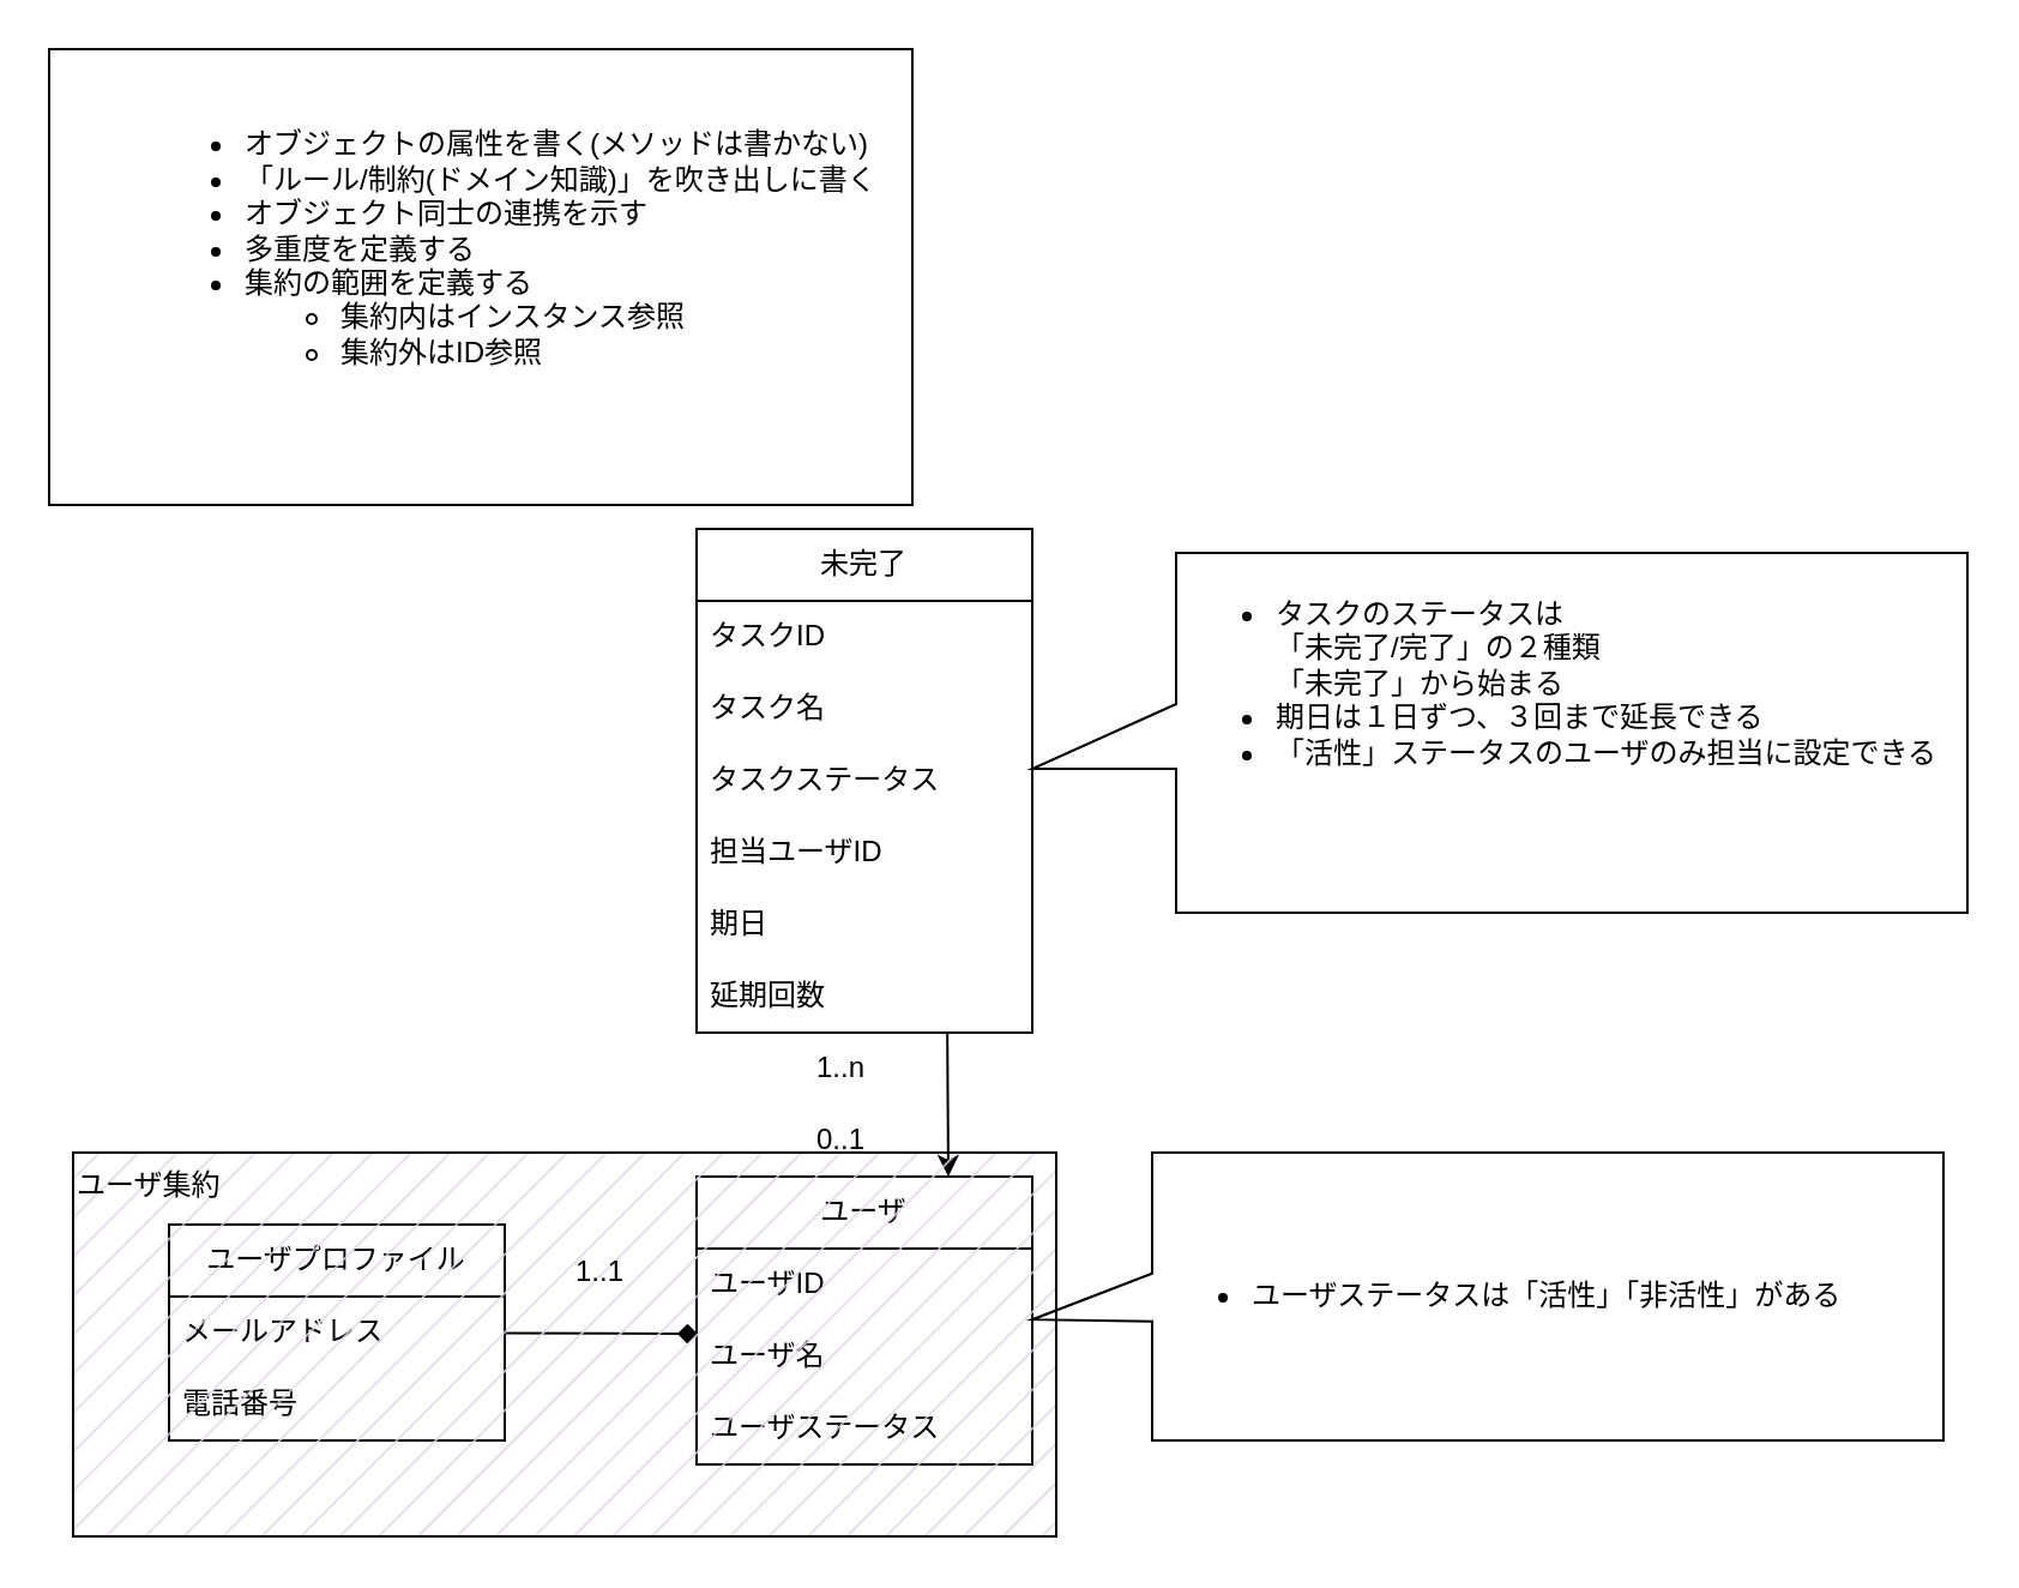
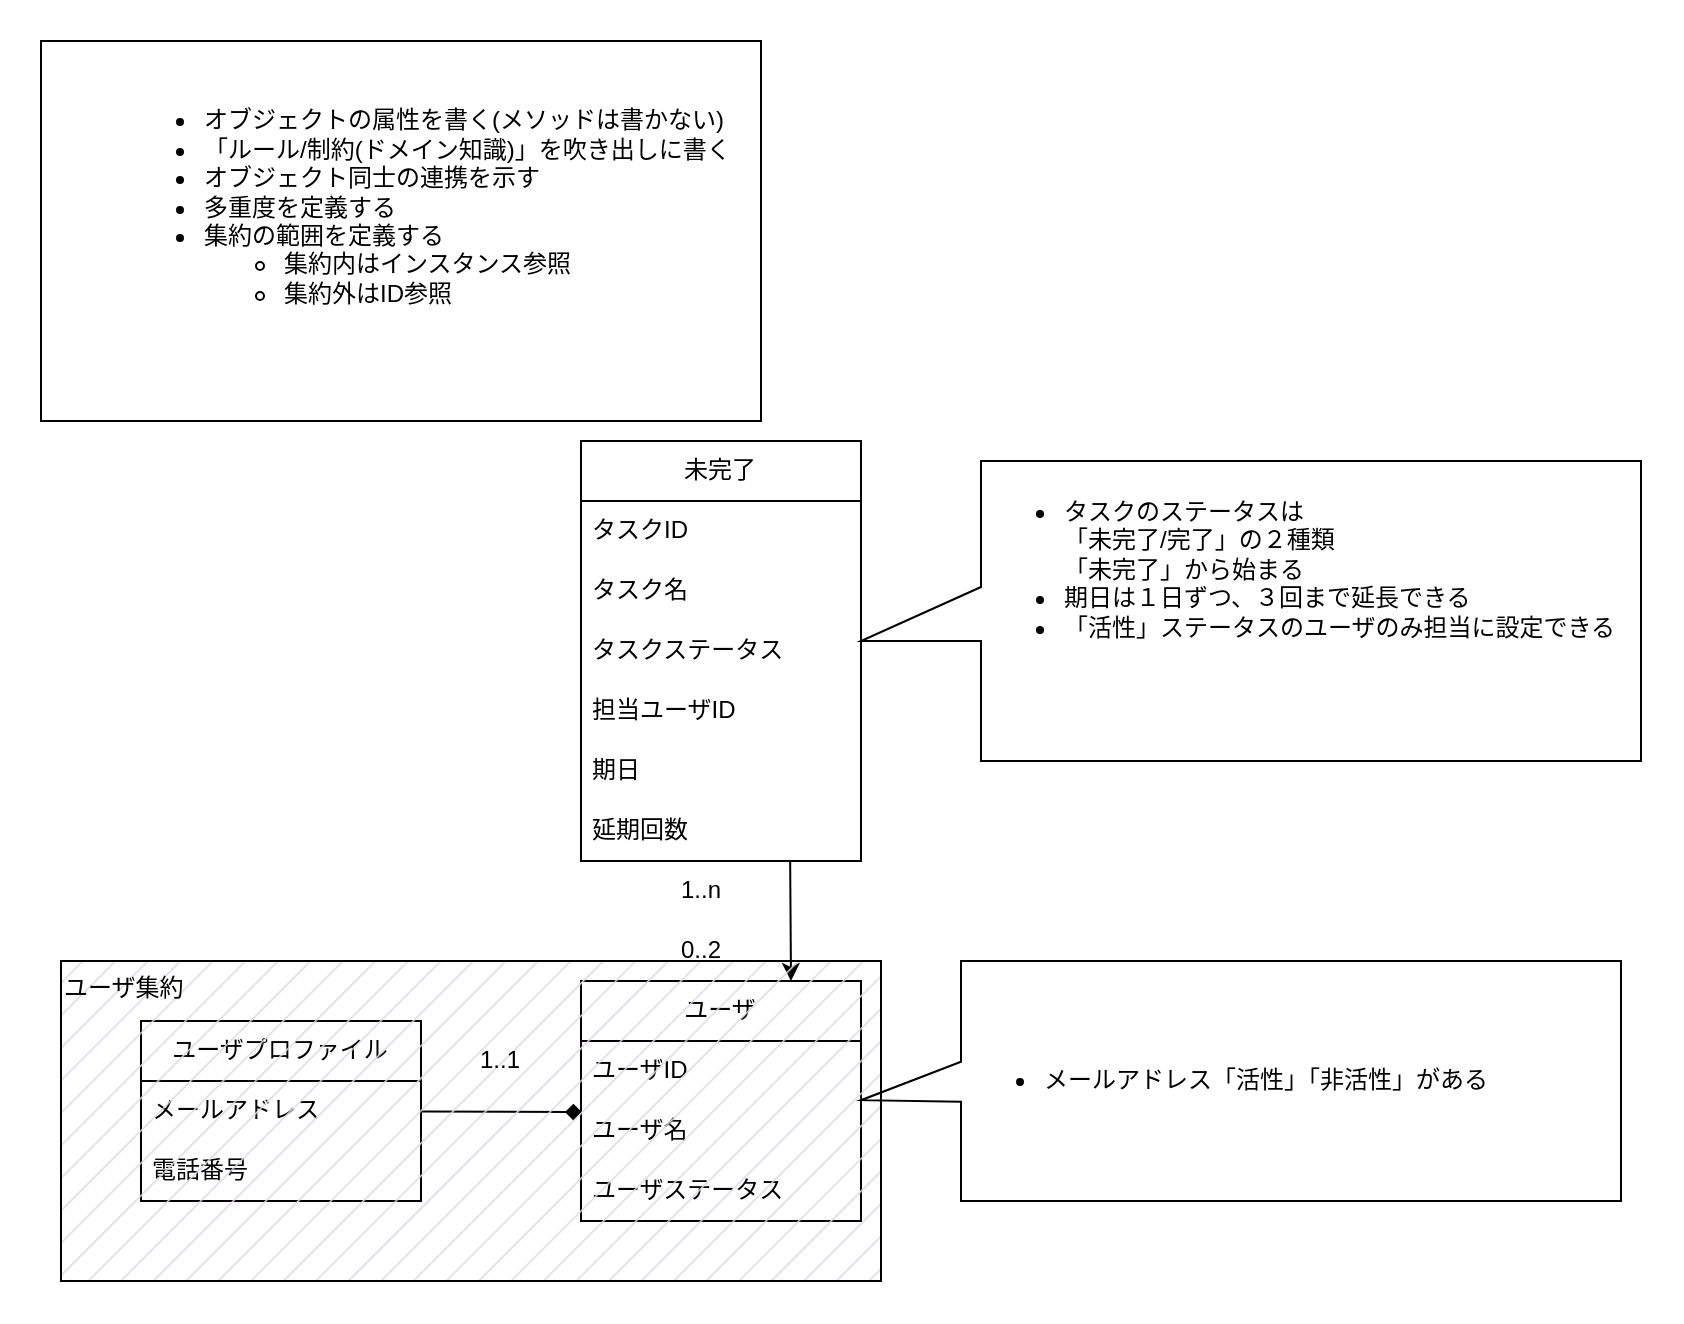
  <mxCell id="0" />
  <mxCell id="1" parent="0" />
  <mxCell id="2" value="&lt;blockquote style=&quot;margin: 0 0 0 40px; border: none; padding: 0px;&quot;&gt;&lt;/blockquote&gt;&lt;blockquote style=&quot;margin: 0 0 0 40px; border: none; padding: 0px;&quot;&gt;&lt;br&gt;&lt;/blockquote&gt;&lt;blockquote style=&quot;margin: 0 0 0 40px; border: none; padding: 0px;&quot;&gt;&lt;ul&gt;&lt;li&gt;オブジェクトの属性を書く(メソッドは書かない)&lt;br&gt;&lt;/li&gt;&lt;li&gt;「ルール/制約(ドメイン知識)」を吹き出しに書く&lt;/li&gt;&lt;li&gt;オブジェクト同士の連携を示す&lt;/li&gt;&lt;li&gt;多重度を定義する&lt;/li&gt;&lt;li&gt;集約の範囲を定義する&lt;/li&gt;&lt;ul&gt;&lt;li&gt;集約内はインスタンス参照&lt;/li&gt;&lt;li&gt;集約外はID参照&lt;/li&gt;&lt;/ul&gt;&lt;/ul&gt;&lt;/blockquote&gt;" style="rounded=0;whiteSpace=wrap;html=1;align=left;horizontal=1;verticalAlign=top;" vertex="1" parent="1"><mxGeometry y="20" width="360" height="190" as="geometry" x="20" /></mxCell>
  <mxCell id="3" value="未完了" style="swimlane;fontStyle=0;childLayout=stackLayout;horizontal=1;startSize=30;horizontalStack=0;resizeParent=1;resizeParentMax=0;resizeLast=0;collapsible=1;marginBottom=0;whiteSpace=wrap;html=1;" vertex="1" parent="1"><mxGeometry x="290" y="220" width="140" height="210" as="geometry" /></mxCell>
  <mxCell id="4" value="タスクID&lt;br&gt;" style="text;strokeColor=none;fillColor=none;align=left;verticalAlign=middle;spacingLeft=4;spacingRight=4;overflow=hidden;points=[[0,0.5],[1,0.5]];portConstraint=eastwest;rotatable=0;whiteSpace=wrap;html=1;" vertex="1" parent="3"><mxGeometry y="30" width="140" height="30" as="geometry" /></mxCell>
  <mxCell id="5" value="タスク名" style="text;strokeColor=none;fillColor=none;align=left;verticalAlign=middle;spacingLeft=4;spacingRight=4;overflow=hidden;points=[[0,0.5],[1,0.5]];portConstraint=eastwest;rotatable=0;whiteSpace=wrap;html=1;" vertex="1" parent="3"><mxGeometry y="60" width="140" height="30" as="geometry" /></mxCell>
  <mxCell id="6" value="タスクステータス" style="text;strokeColor=none;fillColor=none;align=left;verticalAlign=middle;spacingLeft=4;spacingRight=4;overflow=hidden;points=[[0,0.5],[1,0.5]];portConstraint=eastwest;rotatable=0;whiteSpace=wrap;html=1;" vertex="1" parent="3"><mxGeometry y="90" width="140" height="30" as="geometry" /></mxCell>
  <mxCell id="7" value="担当ユーザID" style="text;strokeColor=none;fillColor=none;align=left;verticalAlign=middle;spacingLeft=4;spacingRight=4;overflow=hidden;points=[[0,0.5],[1,0.5]];portConstraint=eastwest;rotatable=0;whiteSpace=wrap;html=1;" vertex="1" parent="3"><mxGeometry y="120" width="140" height="30" as="geometry" /></mxCell>
  <mxCell id="8" value="期日" style="text;strokeColor=none;fillColor=none;align=left;verticalAlign=middle;spacingLeft=4;spacingRight=4;overflow=hidden;points=[[0,0.5],[1,0.5]];portConstraint=eastwest;rotatable=0;whiteSpace=wrap;html=1;" vertex="1" parent="3"><mxGeometry y="150" width="140" height="30" as="geometry" /></mxCell>
  <mxCell id="9" value="延期回数" style="text;strokeColor=none;fillColor=none;align=left;verticalAlign=middle;spacingLeft=4;spacingRight=4;overflow=hidden;points=[[0,0.5],[1,0.5]];portConstraint=eastwest;rotatable=0;whiteSpace=wrap;html=1;" vertex="1" parent="3"><mxGeometry y="180" width="140" height="30" as="geometry" /></mxCell>
  <mxCell id="10" value="&lt;ul&gt;&lt;li&gt;タスクのステータスは&lt;br&gt;「未完了/完了」の２種類&lt;br&gt;「未完了」から始まる&lt;br&gt;&lt;/li&gt;&lt;li&gt;期日は１日ずつ、３回まで延長できる&lt;br&gt;&lt;/li&gt;&lt;li&gt;「活性」ステータスのユーザのみ担当に設定できる&lt;/li&gt;&lt;/ul&gt;" style="shape=callout;whiteSpace=wrap;html=1;perimeter=calloutPerimeter;position2=0.6;size=60;position=0.42;direction=south;base=27;align=left;verticalAlign=top;" vertex="1" parent="1"><mxGeometry x="430" y="230" width="390" height="150" as="geometry" /></mxCell>
  <mxCell id="11" value="ユーザ" style="swimlane;fontStyle=0;childLayout=stackLayout;horizontal=1;startSize=30;horizontalStack=0;resizeParent=1;resizeParentMax=0;resizeLast=0;collapsible=1;marginBottom=0;whiteSpace=wrap;html=1;" vertex="1" parent="1"><mxGeometry x="290" y="490" width="140" height="120" as="geometry" /></mxCell>
  <mxCell id="12" value="ユーザID" style="text;strokeColor=none;fillColor=none;align=left;verticalAlign=middle;spacingLeft=4;spacingRight=4;overflow=hidden;points=[[0,0.5],[1,0.5]];portConstraint=eastwest;rotatable=0;whiteSpace=wrap;html=1;" vertex="1" parent="11"><mxGeometry y="30" width="140" height="30" as="geometry" /></mxCell>
  <mxCell id="13" value="ユーザ名" style="text;strokeColor=none;fillColor=none;align=left;verticalAlign=middle;spacingLeft=4;spacingRight=4;overflow=hidden;points=[[0,0.5],[1,0.5]];portConstraint=eastwest;rotatable=0;whiteSpace=wrap;html=1;" vertex="1" parent="11"><mxGeometry y="60" width="140" height="30" as="geometry" /></mxCell>
  <mxCell id="14" value="ユーザステータス" style="text;strokeColor=none;fillColor=none;align=left;verticalAlign=middle;spacingLeft=4;spacingRight=4;overflow=hidden;points=[[0,0.5],[1,0.5]];portConstraint=eastwest;rotatable=0;whiteSpace=wrap;html=1;" vertex="1" parent="11"><mxGeometry y="90" width="140" height="30" as="geometry" /></mxCell>
  <mxCell id="15" value="1..n" style="text;html=1;align=center;verticalAlign=middle;resizable=0;points=[];autosize=1;strokeColor=none;fillColor=none;" vertex="1" parent="1"><mxGeometry x="330" y="430" width="40" height="30" as="geometry" /></mxCell>
- <mxCell id="16" value="0..1" style="text;html=1;align=center;verticalAlign=middle;resizable=0;points=[];autosize=1;strokeColor=none;fillColor=none;" vertex="1" parent="1"><mxGeometry x="330" y="460" width="40" height="30" as="geometry" /></mxCell>
+ <mxCell id="16" value="0..2" style="text;html=1;align=center;verticalAlign=middle;resizable=0;points=[];autosize=1;strokeColor=none;fillColor=none;" vertex="1" parent="1"><mxGeometry x="330" y="460" width="40" height="30" as="geometry" /></mxCell>
  <mxCell id="17" value="" style="endArrow=classic;html=1;exitX=0.747;exitY=1.008;exitDx=0;exitDy=0;exitPerimeter=0;entryX=0.75;entryY=0;entryDx=0;entryDy=0;" edge="1" parent="1" source="9" target="11"><mxGeometry width="50" height="50" relative="1" as="geometry"><mxPoint x="530" y="470" as="sourcePoint" /><mxPoint x="580" y="420" as="targetPoint" /></mxGeometry></mxCell>
- <mxCell id="18" value="&lt;ul&gt;&lt;li&gt;ユーザステータスは「活性」「非活性」がある&lt;/li&gt;&lt;/ul&gt;" style="shape=callout;whiteSpace=wrap;html=1;perimeter=calloutPerimeter;direction=south;position2=0.58;size=50;position=0.42;align=left;" vertex="1" parent="1"><mxGeometry x="430" y="480" width="380" height="120" as="geometry" /></mxCell>
+ <mxCell id="18" value="&lt;ul&gt;&lt;li&gt;メールアドレス「活性」「非活性」がある&lt;/li&gt;&lt;/ul&gt;" style="shape=callout;whiteSpace=wrap;html=1;perimeter=calloutPerimeter;direction=south;position2=0.58;size=50;position=0.42;align=left;" vertex="1" parent="1"><mxGeometry x="430" y="480" width="380" height="120" as="geometry" /></mxCell>
  <mxCell id="19" value="" style="edgeStyle=none;html=1;entryX=0.003;entryY=0.185;entryDx=0;entryDy=0;entryPerimeter=0;endArrow=diamond;endFill=1;" edge="1" parent="1" source="20" target="13"><mxGeometry relative="1" as="geometry" /></mxCell>
  <mxCell id="20" value="ユーザプロファイル" style="swimlane;fontStyle=0;childLayout=stackLayout;horizontal=1;startSize=30;horizontalStack=0;resizeParent=1;resizeParentMax=0;resizeLast=0;collapsible=1;marginBottom=0;whiteSpace=wrap;html=1;" vertex="1" parent="1"><mxGeometry x="70" y="510" width="140" height="90" as="geometry" /></mxCell>
  <mxCell id="21" value="メールアドレス" style="text;strokeColor=none;fillColor=none;align=left;verticalAlign=middle;spacingLeft=4;spacingRight=4;overflow=hidden;points=[[0,0.5],[1,0.5]];portConstraint=eastwest;rotatable=0;whiteSpace=wrap;html=1;" vertex="1" parent="20"><mxGeometry y="30" width="140" height="30" as="geometry" /></mxCell>
  <mxCell id="22" value="電話番号" style="text;strokeColor=none;fillColor=none;align=left;verticalAlign=middle;spacingLeft=4;spacingRight=4;overflow=hidden;points=[[0,0.5],[1,0.5]];portConstraint=eastwest;rotatable=0;whiteSpace=wrap;html=1;" vertex="1" parent="20"><mxGeometry y="60" width="140" height="30" as="geometry" /></mxCell>
  <mxCell id="23" value="ユーザ集約" style="rounded=0;whiteSpace=wrap;html=1;fillStyle=hatch;align=left;verticalAlign=top;fillColor=#e1d5e7;" vertex="1" parent="1"><mxGeometry x="30" y="480" width="410" height="160" as="geometry" /></mxCell>
  <mxCell id="24" value="1..1" style="text;html=1;strokeColor=none;fillColor=none;align=center;verticalAlign=middle;whiteSpace=wrap;rounded=0;fillStyle=hatch;" vertex="1" parent="1"><mxGeometry x="220" y="515" width="60" height="30" as="geometry" /></mxCell>
